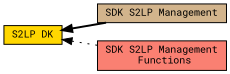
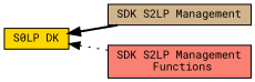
  digraph {
    fontname="Roboto Mono"
    rankdir=LR
    node [color=black fontname="Roboto Mono" fontsize=10 shape=box style=filled]
    edge [dir=back fontname="Roboto Mono" fontsize=10 labelfontname=Helvetica labelfontsize=10 shape=plaintext]
-   n1 [fillcolor=gold height=0.2 label="S2LP DK" width=0.4]
+   n1 [fillcolor=gold height=0.2 label="S0LP DK" width=0.4]
    n2 [fillcolor=tan fontcolor=black height=0.2 label="SDK S2LP Management" width=0.4]
    n3 [fillcolor=salmon height=0.2 label="SDK S2LP Management\l Functions" width=0.4]
    n1 -> n2 [style=bold]
    n1 -> n3 [style=dotted]
  }
